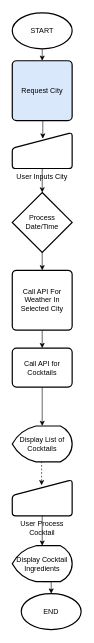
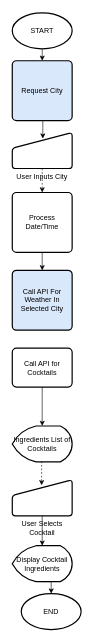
  <mxCell id="0" />
  <mxCell id="1" parent="0" />
  <mxCell id="2" style="edgeStyle=orthogonalEdgeStyle;rounded=0;orthogonalLoop=1;jettySize=auto;html=1;exitX=0.5;exitY=1;exitDx=0;exitDy=0;exitPerimeter=0;entryX=0.5;entryY=0;entryDx=0;entryDy=0;" edge="1" parent="1" source="3" target="7"><mxGeometry relative="1" as="geometry" /></mxCell>
  <mxCell id="3" value="START" style="strokeWidth=2;html=1;shape=mxgraph.flowchart.start_1;whiteSpace=wrap;" parent="1" vertex="1"><mxGeometry x="20" y="20" width="100" height="60" as="geometry" /></mxCell>
  <mxCell id="4" style="edgeStyle=orthogonalEdgeStyle;rounded=0;orthogonalLoop=1;jettySize=auto;html=1;exitX=0.5;exitY=1;exitDx=0;exitDy=0;entryX=0.5;entryY=0;entryDx=0;entryDy=0;" edge="1" parent="1" source="5" target="11"><mxGeometry relative="1" as="geometry" /></mxCell>
- <mxCell id="5" value="Process Date/Time" style="rhombus;whiteSpace=wrap;html=1;absoluteArcSize=1;arcSize=14;strokeWidth=2;" parent="1" vertex="1"><mxGeometry x="20" y="320" width="100" height="100" as="geometry" /></mxCell>
+ <mxCell id="5" value="Process Date/Time" style="rounded=1;whiteSpace=wrap;html=1;absoluteArcSize=1;arcSize=14;strokeWidth=2;" parent="1" vertex="1"><mxGeometry x="20" y="320" width="100" height="100" as="geometry" /></mxCell>
  <mxCell id="6" style="edgeStyle=orthogonalEdgeStyle;rounded=0;orthogonalLoop=1;jettySize=auto;html=1;exitX=0.5;exitY=1;exitDx=0;exitDy=0;entryX=0.51;entryY=0.167;entryDx=0;entryDy=0;entryPerimeter=0;" edge="1" parent="1" source="7" target="15"><mxGeometry relative="1" as="geometry" /></mxCell>
  <mxCell id="7" value="Request City" style="rounded=1;whiteSpace=wrap;html=1;absoluteArcSize=1;arcSize=14;strokeWidth=2;fillColor=#dae8fc;" parent="1" vertex="1"><mxGeometry x="20" y="100" width="100" height="100" as="geometry" /></mxCell>
  <mxCell id="8" style="edgeStyle=orthogonalEdgeStyle;rounded=0;orthogonalLoop=1;jettySize=auto;html=1;exitX=0.5;exitY=1;exitDx=0;exitDy=0;exitPerimeter=0;entryX=0.49;entryY=0.15;entryDx=0;entryDy=0;entryPerimeter=0;dashed=1;" edge="1" parent="1" source="9" target="17"><mxGeometry relative="1" as="geometry" /></mxCell>
- <mxCell id="9" value="Display List of Cocktails" style="strokeWidth=2;html=1;shape=mxgraph.flowchart.display;whiteSpace=wrap;" parent="1" vertex="1"><mxGeometry x="20" y="710" width="100" height="60" as="geometry" /></mxCell>
- <mxCell id="10" style="edgeStyle=orthogonalEdgeStyle;rounded=0;orthogonalLoop=1;jettySize=auto;html=1;exitX=0.5;exitY=1;exitDx=0;exitDy=0;entryX=0.5;entryY=0;entryDx=0;entryDy=0;" edge="1" parent="1" source="11" target="13"><mxGeometry relative="1" as="geometry" /></mxCell>
- <mxCell id="11" value="Call API For Weather In Selected City" style="rounded=1;whiteSpace=wrap;html=1;absoluteArcSize=1;arcSize=14;strokeWidth=2;" parent="1" vertex="1"><mxGeometry x="20" y="450" width="100" height="100" as="geometry" /></mxCell>
+ <mxCell id="9" value="Ingredients List of Cocktails" style="strokeWidth=2;html=1;shape=mxgraph.flowchart.display;whiteSpace=wrap;" parent="1" vertex="1"><mxGeometry x="20" y="710" width="100" height="60" as="geometry" /></mxCell>
+ <mxCell id="11" value="Call API For Weather In Selected City" style="rounded=1;whiteSpace=wrap;html=1;absoluteArcSize=1;arcSize=14;strokeWidth=2;fillColor=#dae8fc;" parent="1" vertex="1"><mxGeometry x="20" y="450" width="100" height="100" as="geometry" /></mxCell>
  <mxCell id="12" style="edgeStyle=orthogonalEdgeStyle;rounded=0;orthogonalLoop=1;jettySize=auto;html=1;exitX=0.5;exitY=1;exitDx=0;exitDy=0;entryX=0.5;entryY=0;entryDx=0;entryDy=0;entryPerimeter=0;" edge="1" parent="1" source="13" target="9"><mxGeometry relative="1" as="geometry" /></mxCell>
  <mxCell id="13" value="Call API for Cocktails" style="rounded=1;whiteSpace=wrap;html=1;absoluteArcSize=1;arcSize=14;strokeWidth=2;" parent="1" vertex="1"><mxGeometry x="20" y="580" width="100" height="65" as="geometry" /></mxCell>
- <mxCell id="14" style="edgeStyle=orthogonalEdgeStyle;rounded=0;orthogonalLoop=1;jettySize=auto;html=1;exitX=0.5;exitY=1;exitDx=0;exitDy=0;entryX=0.5;entryY=0;entryDx=0;entryDy=0;" edge="1" parent="1" source="15" target="5"><mxGeometry relative="1" as="geometry" /></mxCell>
+ <mxCell id="14" style="edgeStyle=orthogonalEdgeStyle;rounded=0;orthogonalLoop=1;jettySize=auto;html=1;exitX=0.5;exitY=1;exitDx=0;exitDy=0;entryX=0.5;entryY=0;entryDx=0;entryDy=0;dashed=1;" edge="1" parent="1" source="15" target="5"><mxGeometry relative="1" as="geometry" /></mxCell>
  <mxCell id="15" value="User Inputs City" style="verticalLabelPosition=bottom;verticalAlign=top;html=1;strokeWidth=2;shape=manualInput;whiteSpace=wrap;rounded=1;size=26;arcSize=11;" parent="1" vertex="1"><mxGeometry x="20" y="220" width="100" height="60" as="geometry" /></mxCell>
  <mxCell id="16" style="edgeStyle=orthogonalEdgeStyle;rounded=0;orthogonalLoop=1;jettySize=auto;html=1;exitX=0.5;exitY=1;exitDx=0;exitDy=0;entryX=0.5;entryY=0;entryDx=0;entryDy=0;entryPerimeter=0;" edge="1" parent="1" source="17" target="19"><mxGeometry relative="1" as="geometry" /></mxCell>
- <mxCell id="17" value="User Process Cocktail" style="verticalLabelPosition=bottom;verticalAlign=top;html=1;strokeWidth=2;shape=manualInput;whiteSpace=wrap;rounded=1;size=26;arcSize=11;" parent="1" vertex="1"><mxGeometry x="20" y="800" width="100" height="60" as="geometry" /></mxCell>
+ <mxCell id="17" value="User Selects Cocktail" style="verticalLabelPosition=bottom;verticalAlign=top;html=1;strokeWidth=2;shape=manualInput;whiteSpace=wrap;rounded=1;size=26;arcSize=11;" parent="1" vertex="1"><mxGeometry x="20" y="800" width="100" height="60" as="geometry" /></mxCell>
  <mxCell id="18" style="edgeStyle=orthogonalEdgeStyle;rounded=0;orthogonalLoop=1;jettySize=auto;html=1;exitX=0.5;exitY=1;exitDx=0;exitDy=0;exitPerimeter=0;entryX=0.5;entryY=0;entryDx=0;entryDy=0;entryPerimeter=0;" edge="1" parent="1" source="19" target="20"><mxGeometry relative="1" as="geometry" /></mxCell>
  <mxCell id="19" value="Display Cocktail Ingredients" style="strokeWidth=2;html=1;shape=mxgraph.flowchart.display;whiteSpace=wrap;" parent="1" vertex="1"><mxGeometry x="20" y="910" width="100" height="60" as="geometry" /></mxCell>
  <mxCell id="20" value="END" style="strokeWidth=2;html=1;shape=mxgraph.flowchart.start_1;whiteSpace=wrap;" parent="1" vertex="1"><mxGeometry x="35" y="990" width="100" height="60" as="geometry" /></mxCell>
